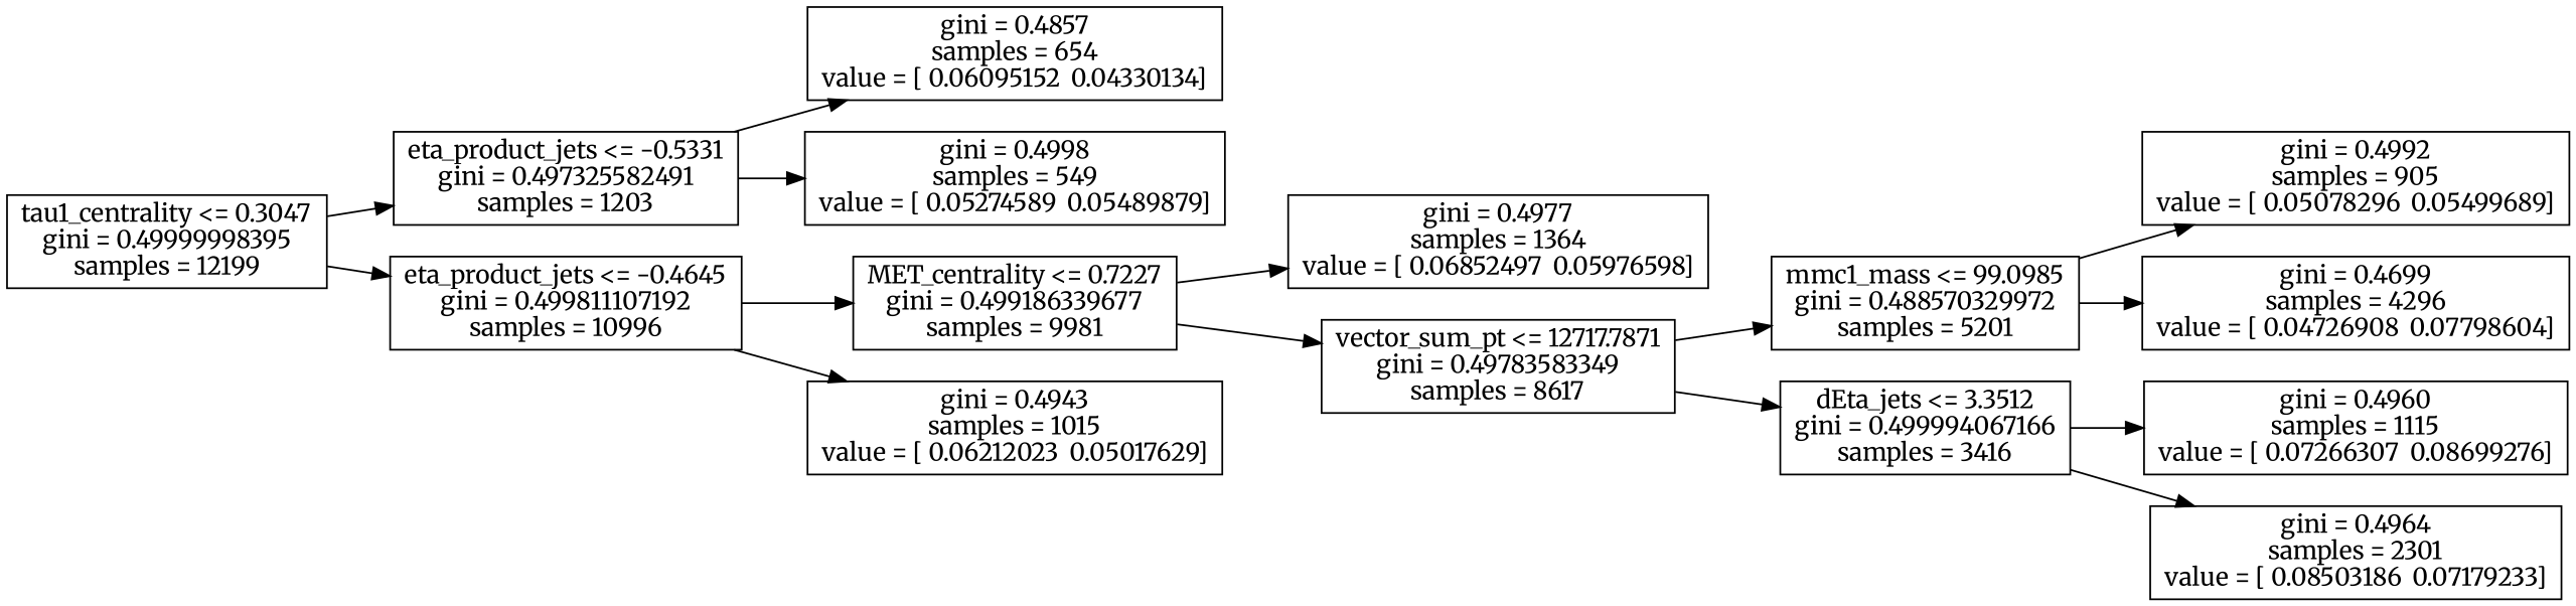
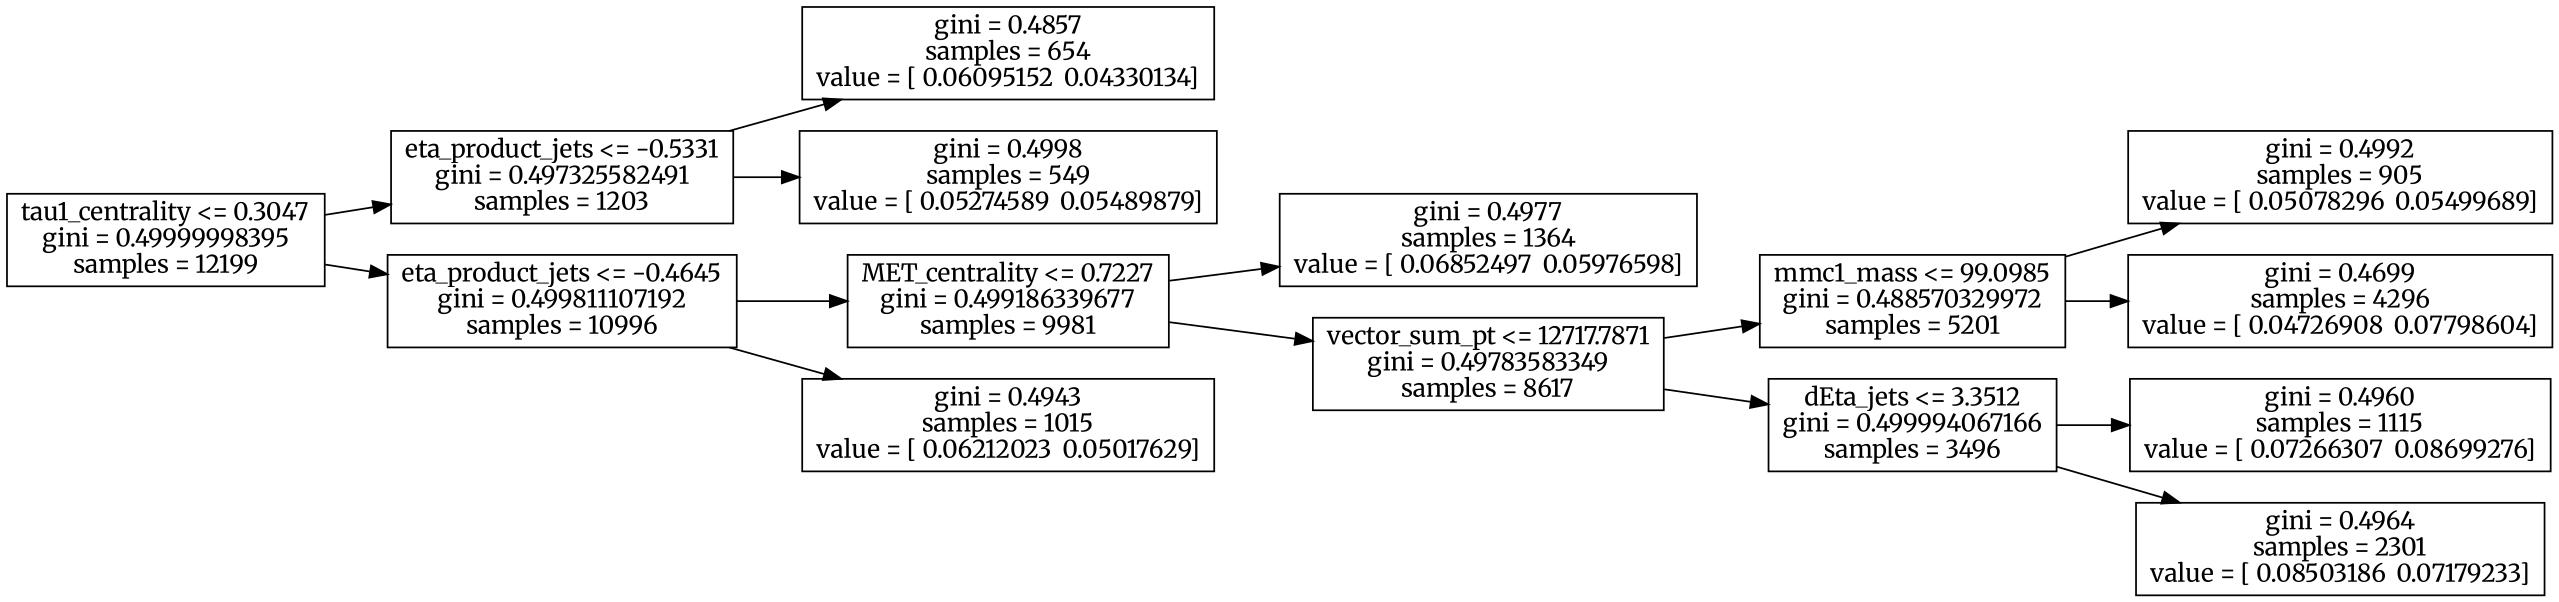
  digraph {
    rankdir=LR
    fontname=Merriweather
    node [shape=box fontname=Merriweather]
    edge [fontname=Merriweather]
    n1 [label="tau1_centrality <= 0.3047\ngini = 0.49999998395\nsamples = 12199"]
    n2 [label="eta_product_jets <= -0.5331\ngini = 0.497325582491\nsamples = 1203"]
    n3 [label="eta_product_jets <= -0.4645\ngini = 0.499811107192\nsamples = 10996"]
    n4 [label="gini = 0.4857\nsamples = 654\nvalue = [ 0.06095152  0.04330134]"]
    n5 [label="gini = 0.4998\nsamples = 549\nvalue = [ 0.05274589  0.05489879]"]
    n6 [label="MET_centrality <= 0.7227\ngini = 0.499186339677\nsamples = 9981"]
    n7 [label="gini = 0.4943\nsamples = 1015\nvalue = [ 0.06212023  0.05017629]"]
    n8 [label="gini = 0.4977\nsamples = 1364\nvalue = [ 0.06852497  0.05976598]"]
    n9 [label="vector_sum_pt <= 12717.7871\ngini = 0.49783583349\nsamples = 8617"]
    n10 [label="mmc1_mass <= 99.0985\ngini = 0.488570329972\nsamples = 5201"]
-   n11 [label="dEta_jets <= 3.3512\ngini = 0.499994067166\nsamples = 3416"]
+   n11 [label="dEta_jets <= 3.3512\ngini = 0.499994067166\nsamples = 3496"]
    n12 [label="gini = 0.4992\nsamples = 905\nvalue = [ 0.05078296  0.05499689]"]
    n13 [label="gini = 0.4699\nsamples = 4296\nvalue = [ 0.04726908  0.07798604]"]
    n14 [label="gini = 0.4960\nsamples = 1115\nvalue = [ 0.07266307  0.08699276]"]
    n15 [label="gini = 0.4964\nsamples = 2301\nvalue = [ 0.08503186  0.07179233]"]
    n1 -> n2
    n1 -> n3
    n2 -> n4
    n2 -> n5
    n3 -> n6
    n3 -> n7
    n6 -> n8
    n6 -> n9
    n9 -> n10
    n9 -> n11
    n10 -> n12
    n10 -> n13
    n11 -> n14
    n11 -> n15
  }
